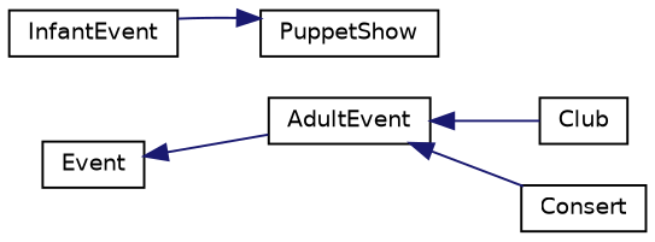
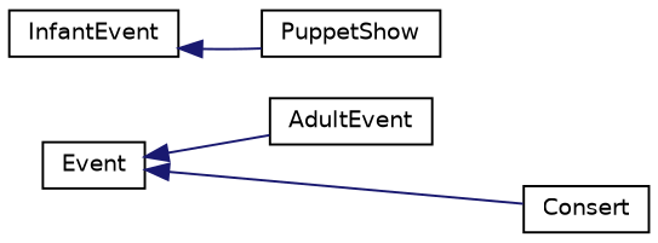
  digraph {
    rankdir=LR
    node [color=black fillcolor=white fontname=Helvetica fontsize=10 shape=record style=filled]
    edge [color=midnightblue dir=back fontname=Helvetica fontsize=10 labelfontname=Helvetica labelfontsize=10 style=solid]
    n1 [height=0.2 label=Event width=0.4]
    n2 [height=0.2 label=AdultEvent width=0.4]
-   n3 [height=0.2 label=Club width=0.4]
    n4 [height=0.2 label=Consert width=0.4]
    n5 [height=0.2 label=InfantEvent width=0.4]
    n6 [height=0.2 label=PuppetShow width=0.4]
    n1 -> n2
-   n2 -> n3
-   n2 -> n4
-   n6 -> n5
+   n1 -> n4
+   n5 -> n6
  }
